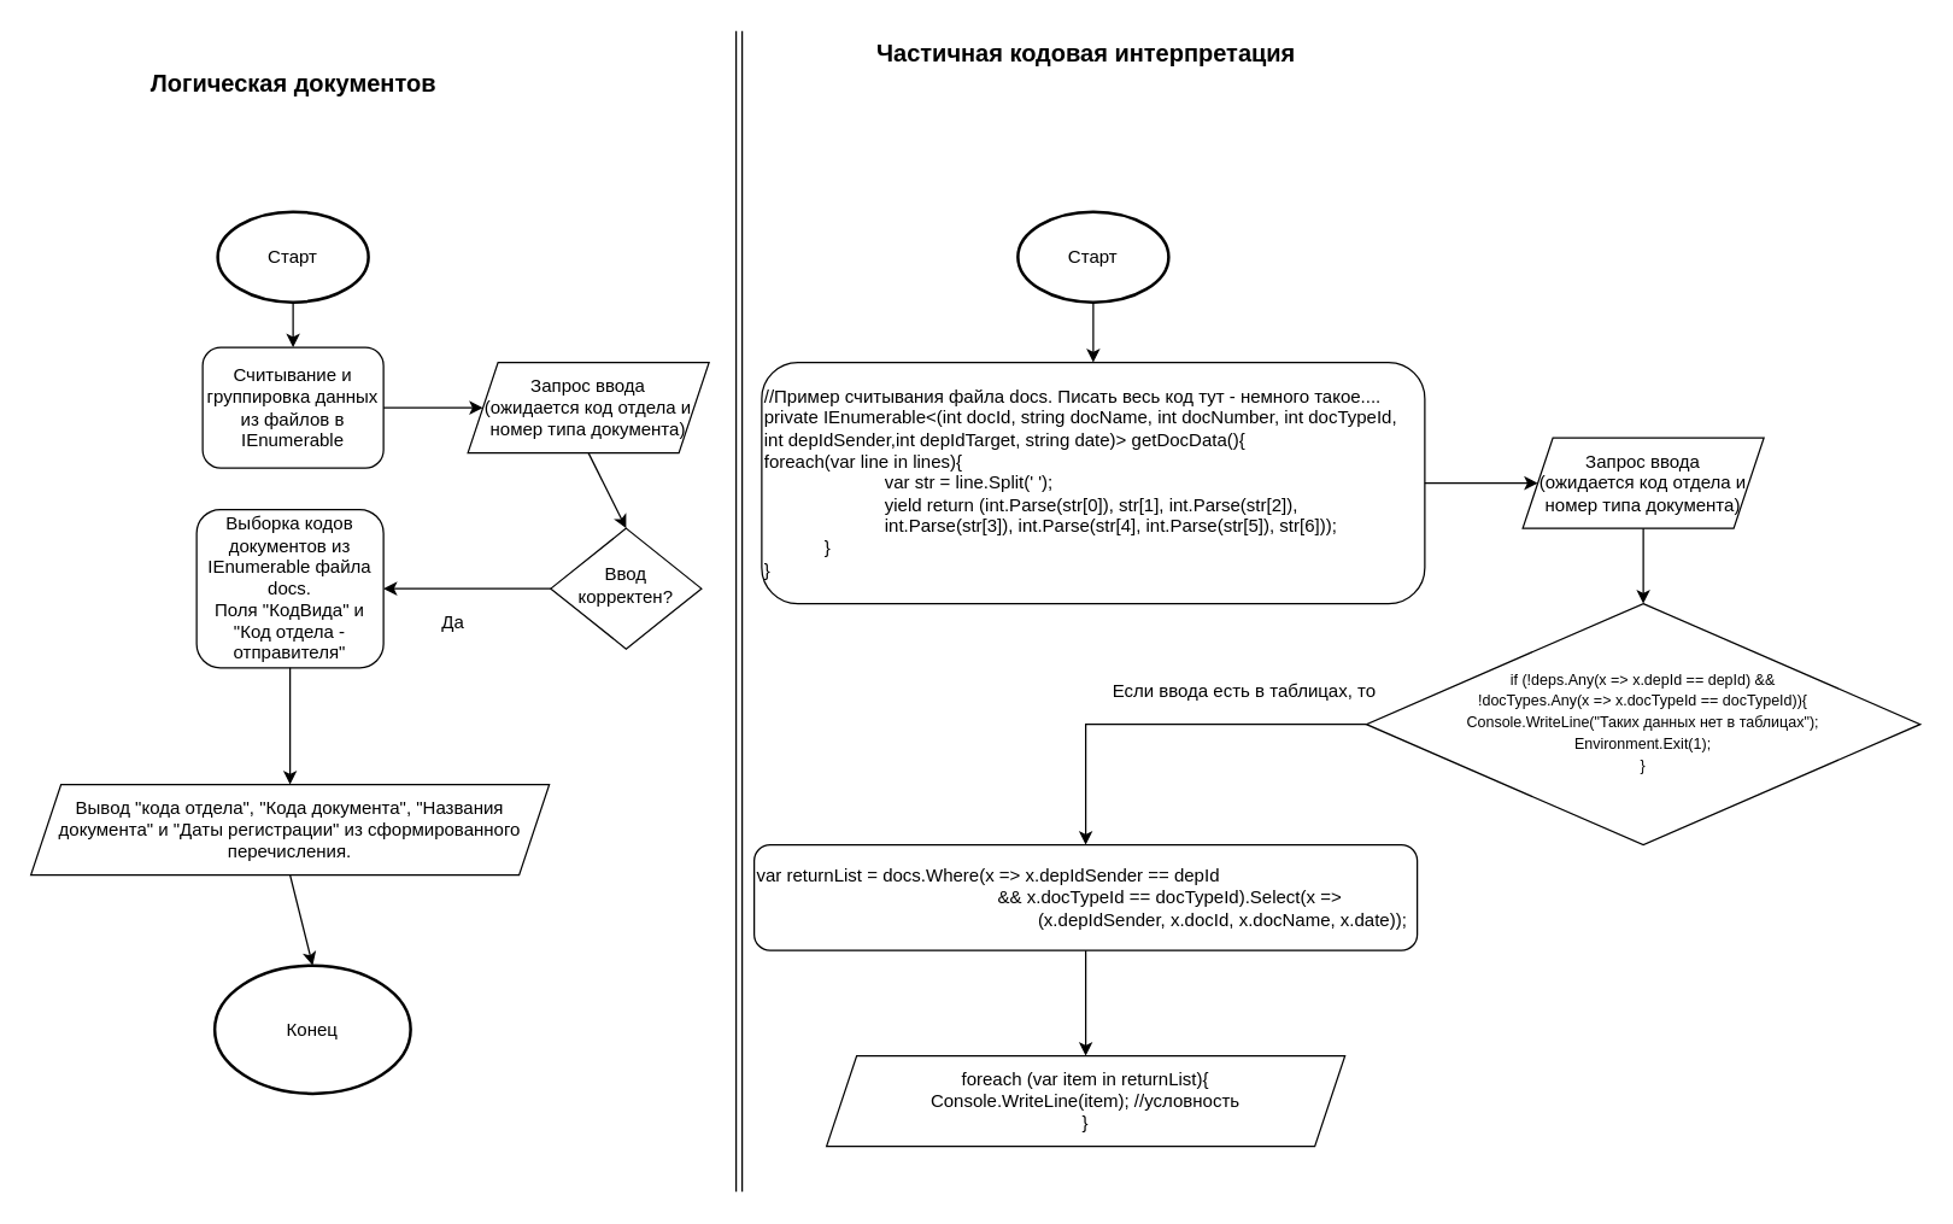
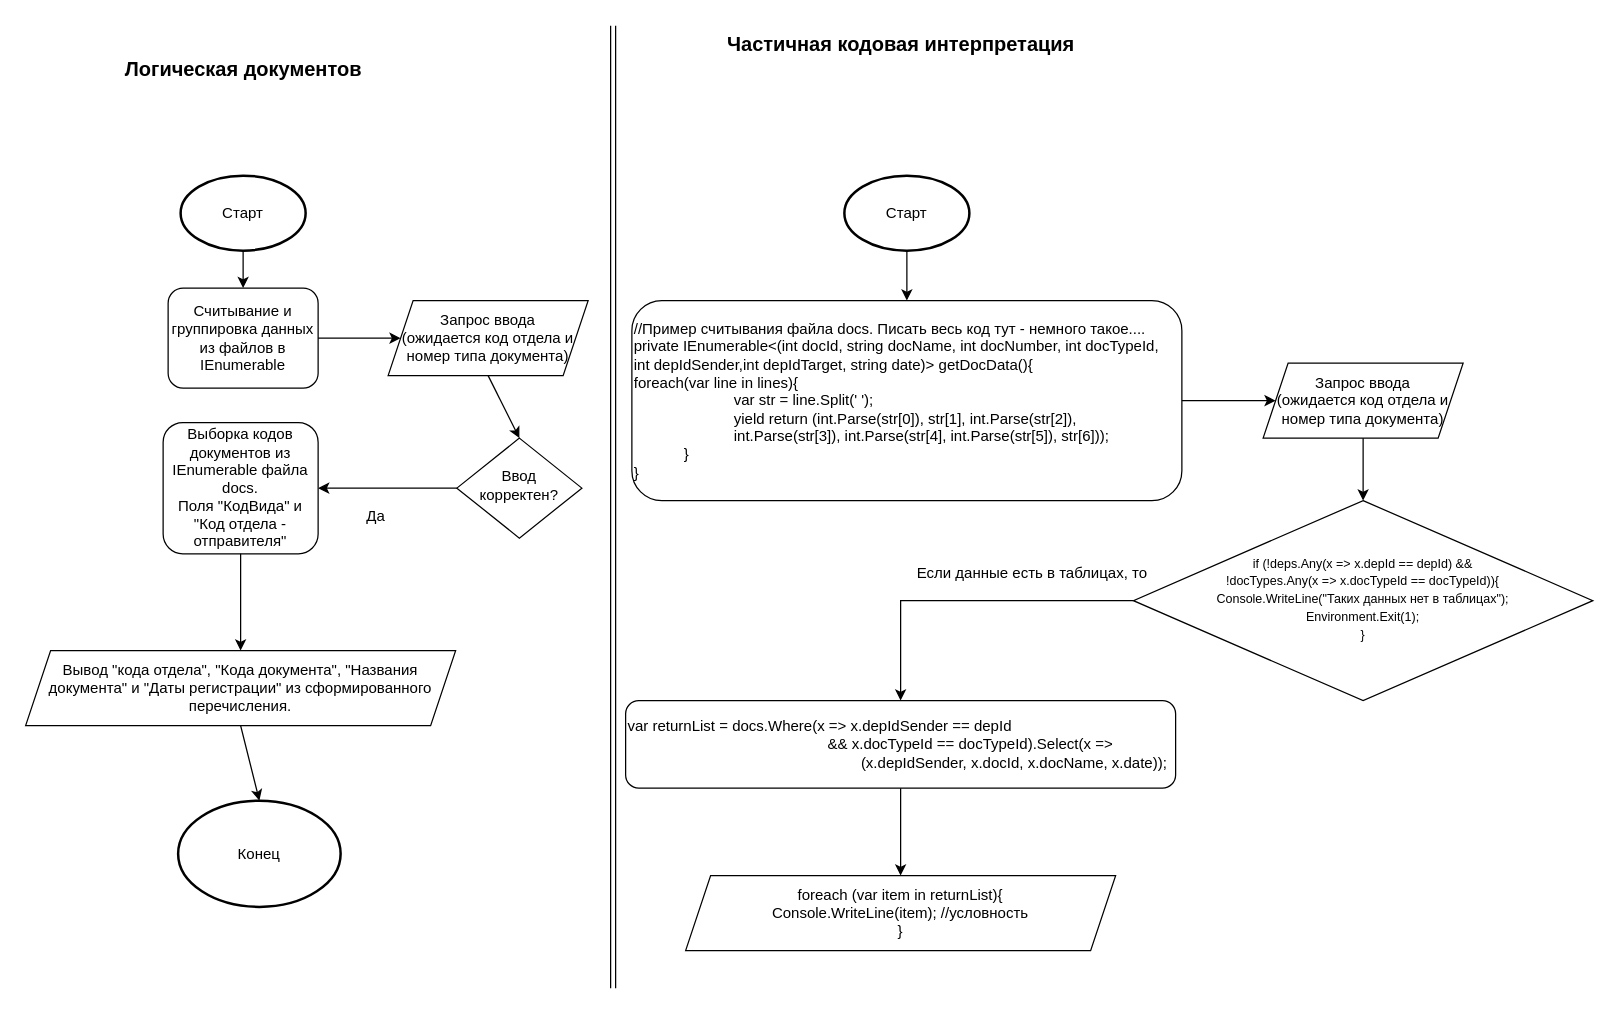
  <mxCell id="0" />
  <mxCell id="1" parent="0" />
  <mxCell id="2" value="Считывание и группировка данных из файлов в IEnumerable" style="rounded=1;whiteSpace=wrap;html=1;fontSize=12;glass=0;strokeWidth=1;shadow=0;" parent="1" vertex="1"><mxGeometry x="134" y="230" width="120" height="80" as="geometry" /></mxCell>
  <mxCell id="3" value="Старт" style="strokeWidth=2;html=1;shape=mxgraph.flowchart.start_1;whiteSpace=wrap;" vertex="1" parent="1"><mxGeometry x="144" y="140" width="100" height="60" as="geometry" /></mxCell>
  <mxCell id="4" value="" style="endArrow=classic;html=1;rounded=0;exitX=0.5;exitY=1;exitDx=0;exitDy=0;exitPerimeter=0;entryX=0.5;entryY=0;entryDx=0;entryDy=0;" edge="1" parent="1" source="3" target="2"><mxGeometry width="50" height="50" relative="1" as="geometry"><mxPoint x="170" y="540" as="sourcePoint" /><mxPoint x="260" y="300" as="targetPoint" /></mxGeometry></mxCell>
  <mxCell id="5" value="" style="endArrow=classic;html=1;rounded=0;exitX=1;exitY=0.5;exitDx=0;exitDy=0;entryX=0;entryY=0.5;entryDx=0;entryDy=0;" edge="1" parent="1" source="2" target="6"><mxGeometry width="50" height="50" relative="1" as="geometry"><mxPoint x="150" y="470" as="sourcePoint" /><mxPoint x="330" y="270" as="targetPoint" /></mxGeometry></mxCell>
  <mxCell id="6" value="Запрос ввода&lt;br&gt;(ожидается код отдела и номер типа документа)" style="shape=parallelogram;perimeter=parallelogramPerimeter;whiteSpace=wrap;html=1;fixedSize=1;" vertex="1" parent="1"><mxGeometry x="310" y="240" width="160" height="60" as="geometry" /></mxCell>
  <mxCell id="7" value="Ввод корректен?" style="rhombus;whiteSpace=wrap;html=1;shadow=0;fontFamily=Helvetica;fontSize=12;align=center;strokeWidth=1;spacing=6;spacingTop=-4;" vertex="1" parent="1"><mxGeometry x="365" y="350" width="100" height="80" as="geometry" /></mxCell>
  <mxCell id="8" value="" style="endArrow=classic;html=1;rounded=0;exitX=0.5;exitY=1;exitDx=0;exitDy=0;entryX=0.5;entryY=0;entryDx=0;entryDy=0;" edge="1" parent="1" source="6" target="7"><mxGeometry width="50" height="50" relative="1" as="geometry"><mxPoint x="190" y="470" as="sourcePoint" /><mxPoint x="240" y="420" as="targetPoint" /></mxGeometry></mxCell>
  <mxCell id="9" value="" style="endArrow=classic;html=1;rounded=0;exitX=0;exitY=0.5;exitDx=0;exitDy=0;entryX=1;entryY=0.5;entryDx=0;entryDy=0;" edge="1" parent="1" source="7" target="11"><mxGeometry width="50" height="50" relative="1" as="geometry"><mxPoint x="190" y="470" as="sourcePoint" /><mxPoint x="270" y="390" as="targetPoint" /></mxGeometry></mxCell>
  <mxCell id="10" value="Да" style="text;html=1;align=center;verticalAlign=middle;resizable=0;points=[];autosize=1;strokeColor=none;fillColor=none;" vertex="1" parent="1"><mxGeometry x="280" y="398" width="40" height="30" as="geometry" /></mxCell>
  <mxCell id="11" value="Выборка кодов документов из IEnumerable файла docs.&lt;br&gt;Поля &quot;КодВида&quot; и &quot;Код отдела - отправителя&quot;" style="rounded=1;whiteSpace=wrap;html=1;fontSize=12;glass=0;strokeWidth=1;shadow=0;" vertex="1" parent="1"><mxGeometry x="130" y="337.5" width="124" height="105" as="geometry" /></mxCell>
  <mxCell id="12" value="" style="endArrow=classic;html=1;rounded=0;exitX=0.5;exitY=1;exitDx=0;exitDy=0;entryX=0.5;entryY=0;entryDx=0;entryDy=0;" edge="1" parent="1" source="11" target="13"><mxGeometry width="50" height="50" relative="1" as="geometry"><mxPoint x="490" y="610" as="sourcePoint" /><mxPoint x="540" y="560" as="targetPoint" /></mxGeometry></mxCell>
  <mxCell id="13" value="Вывод &quot;кода отдела&quot;, &quot;Кода документа&quot;, &quot;Названия документа&quot; и &quot;Даты регистрации&quot; из сформированного перечисления." style="shape=parallelogram;perimeter=parallelogramPerimeter;whiteSpace=wrap;html=1;fixedSize=1;" vertex="1" parent="1"><mxGeometry x="20" y="520" width="344" height="60" as="geometry" /></mxCell>
  <mxCell id="14" value="Конец" style="strokeWidth=2;html=1;shape=mxgraph.flowchart.start_1;whiteSpace=wrap;" vertex="1" parent="1"><mxGeometry x="142" y="640" width="130" height="85" as="geometry" /></mxCell>
  <mxCell id="15" value="" style="endArrow=classic;html=1;rounded=0;exitX=0.5;exitY=1;exitDx=0;exitDy=0;entryX=0.5;entryY=0;entryDx=0;entryDy=0;entryPerimeter=0;" edge="1" parent="1" source="13" target="14"><mxGeometry width="50" height="50" relative="1" as="geometry"><mxPoint x="170" y="1050" as="sourcePoint" /><mxPoint x="260" y="630" as="targetPoint" /></mxGeometry></mxCell>
  <mxCell id="16" value="Старт" style="strokeWidth=2;html=1;shape=mxgraph.flowchart.start_1;whiteSpace=wrap;" vertex="1" parent="1"><mxGeometry x="675" y="140" width="100" height="60" as="geometry" /></mxCell>
  <mxCell id="17" value="" style="endArrow=classic;html=1;rounded=0;exitX=0.5;exitY=1;exitDx=0;exitDy=0;exitPerimeter=0;entryX=0.5;entryY=0;entryDx=0;entryDy=0;" edge="1" parent="1" source="16" target="18"><mxGeometry width="50" height="50" relative="1" as="geometry"><mxPoint x="793" y="288" as="sourcePoint" /><mxPoint x="725" y="240" as="targetPoint" /></mxGeometry></mxCell>
  <mxCell id="18" value="//Пример считывания файла docs. Писать весь код тут - немного такое....&lt;br&gt;private IEnumerable&amp;lt;(int docId, string docName, int docNumber, int docTypeId, &lt;br&gt;int depIdSender,int depIdTarget, string date)&amp;gt; getDocData(){&lt;br&gt;&lt;span style=&quot;background-color: initial;&quot;&gt;foreach(var line in lines){&lt;/span&gt;&lt;br&gt;&lt;blockquote style=&quot;margin: 0 0 0 40px; border: none; padding: 0px;&quot;&gt;&lt;blockquote style=&quot;margin: 0 0 0 40px; border: none; padding: 0px;&quot;&gt;var str = line.Split(' ');&lt;/blockquote&gt;&lt;blockquote style=&quot;margin: 0 0 0 40px; border: none; padding: 0px;&quot;&gt;yield return (int.Parse(str[0]), str[1], int.Parse(str[2]), &lt;br&gt;int.Parse(str[3]),&amp;nbsp;int.Parse(str[4],&amp;nbsp;&lt;span style=&quot;background-color: initial;&quot;&gt;int.Parse(str[5]), str[6]&lt;/span&gt;&lt;span style=&quot;background-color: initial;&quot;&gt;)&lt;/span&gt;&lt;span style=&quot;background-color: initial;&quot;&gt;);&lt;/span&gt;&lt;/blockquote&gt;&lt;/blockquote&gt;&lt;blockquote style=&quot;margin: 0 0 0 40px; border: none; padding: 0px;&quot;&gt;}&lt;/blockquote&gt;}" style="rounded=1;whiteSpace=wrap;html=1;fontSize=12;glass=0;strokeWidth=1;shadow=0;align=left;" vertex="1" parent="1"><mxGeometry x="505" y="240" width="440" height="160" as="geometry" /></mxCell>
  <mxCell id="19" value="Запрос ввода&lt;br&gt;(ожидается код отдела и номер типа документа)" style="shape=parallelogram;perimeter=parallelogramPerimeter;whiteSpace=wrap;html=1;fixedSize=1;" vertex="1" parent="1"><mxGeometry x="1010" y="290" width="160" height="60" as="geometry" /></mxCell>
  <mxCell id="20" value="" style="endArrow=classic;html=1;rounded=0;exitX=1;exitY=0.5;exitDx=0;exitDy=0;entryX=0;entryY=0.5;entryDx=0;entryDy=0;" edge="1" parent="1" source="18" target="19"><mxGeometry width="50" height="50" relative="1" as="geometry"><mxPoint x="980" y="310" as="sourcePoint" /><mxPoint x="1046" y="310" as="targetPoint" /></mxGeometry></mxCell>
  <mxCell id="21" value="" style="endArrow=classic;html=1;rounded=0;exitX=0.5;exitY=1;exitDx=0;exitDy=0;entryX=0.5;entryY=0;entryDx=0;entryDy=0;" edge="1" parent="1" source="19" target="22"><mxGeometry width="50" height="50" relative="1" as="geometry"><mxPoint x="1070" y="450" as="sourcePoint" /><mxPoint x="1170" y="390" as="targetPoint" /></mxGeometry></mxCell>
  <mxCell id="22" value="&lt;font style=&quot;font-size: 10px;&quot;&gt;if (!deps.Any(x =&amp;gt; x.depId == depId) &amp;amp;&amp;amp; &lt;br&gt;!docTypes.Any(x =&amp;gt; x.docTypeId&amp;nbsp;==&amp;nbsp;docTypeId)){&lt;br&gt;Console.WriteLine(&quot;Таких данных нет в таблицах&quot;);&lt;br&gt;Environment.Exit(1);&lt;br&gt;}&lt;/font&gt;" style="rhombus;whiteSpace=wrap;html=1;shadow=0;fontFamily=Helvetica;fontSize=12;align=center;strokeWidth=1;spacing=6;spacingTop=-4;" vertex="1" parent="1"><mxGeometry x="906.25" y="400" width="367.5" height="160" as="geometry" /></mxCell>
  <mxCell id="23" value="" style="endArrow=classic;html=1;rounded=0;exitX=0;exitY=0.5;exitDx=0;exitDy=0;entryX=0.5;entryY=0;entryDx=0;entryDy=0;" edge="1" parent="1" source="22" target="25"><mxGeometry width="50" height="50" relative="1" as="geometry"><mxPoint x="830" y="550" as="sourcePoint" /><mxPoint x="890" y="570" as="targetPoint" /><Array as="points"><mxPoint x="720" y="480" /></Array></mxGeometry></mxCell>
- <mxCell id="24" value="Если ввода есть в таблицах, то" style="text;html=1;align=center;verticalAlign=middle;resizable=0;points=[];autosize=1;strokeColor=none;fillColor=none;" vertex="1" parent="1"><mxGeometry x="720" y="442.5" width="210" height="30" as="geometry" /></mxCell>
+ <mxCell id="24" value="Если данные есть в таблицах, то" style="text;html=1;align=center;verticalAlign=middle;resizable=0;points=[];autosize=1;strokeColor=none;fillColor=none;" vertex="1" parent="1"><mxGeometry x="720" y="442.5" width="210" height="30" as="geometry" /></mxCell>
  <mxCell id="25" value="var returnList = docs.Where(x =&amp;gt; x.depIdSender == depId &lt;br&gt;&lt;span style=&quot;white-space: pre;&quot;&gt;&#09;&lt;/span&gt;&lt;span style=&quot;white-space: pre;&quot;&gt;&#09;&lt;/span&gt;&lt;span style=&quot;white-space: pre;&quot;&gt;&#09;&lt;/span&gt;&lt;span style=&quot;white-space: pre;&quot;&gt;&#09;&lt;/span&gt;&lt;span style=&quot;white-space: pre;&quot;&gt;&#09;&lt;/span&gt;&lt;span style=&quot;white-space: pre;&quot;&gt;&#09;&lt;/span&gt;&amp;amp;&amp;amp; x.docTypeId == docTypeId).Select(x =&amp;gt; &lt;span style=&quot;white-space: pre;&quot;&gt;&#09;&lt;/span&gt;&lt;span style=&quot;white-space: pre;&quot;&gt;&#09;&lt;/span&gt;&lt;span style=&quot;white-space: pre;&quot;&gt;&#09;&lt;/span&gt;&lt;span style=&quot;white-space: pre;&quot;&gt;&#09;&lt;/span&gt;&lt;span style=&quot;white-space: pre;&quot;&gt;&#09;&lt;/span&gt;&lt;span style=&quot;white-space: pre;&quot;&gt;&#09;&lt;/span&gt;&lt;span style=&quot;white-space: pre;&quot;&gt;&#09;&lt;/span&gt;(x.depIdSender, x.docId, x.docName, x.date));" style="rounded=1;whiteSpace=wrap;html=1;fontSize=12;glass=0;strokeWidth=1;shadow=0;align=left;" vertex="1" parent="1"><mxGeometry x="500" y="560" width="440" height="70" as="geometry" /></mxCell>
  <mxCell id="26" value="&lt;div style=&quot;&quot;&gt;&lt;span style=&quot;background-color: initial;&quot;&gt;foreach (var item in returnList){&lt;/span&gt;&lt;/div&gt;&lt;div style=&quot;&quot;&gt;Console.WriteLine(item); //условность&lt;/div&gt;&lt;div style=&quot;&quot;&gt;&lt;span style=&quot;background-color: initial;&quot;&gt;}&lt;/span&gt;&lt;/div&gt;" style="shape=parallelogram;perimeter=parallelogramPerimeter;whiteSpace=wrap;html=1;fixedSize=1;align=center;" vertex="1" parent="1"><mxGeometry x="548" y="700" width="344" height="60" as="geometry" /></mxCell>
  <mxCell id="27" value="" style="endArrow=classic;html=1;rounded=0;exitX=0.5;exitY=1;exitDx=0;exitDy=0;entryX=0.5;entryY=0;entryDx=0;entryDy=0;" edge="1" parent="1" source="25" target="26"><mxGeometry width="50" height="50" relative="1" as="geometry"><mxPoint x="340" y="670" as="sourcePoint" /><mxPoint x="390" y="620" as="targetPoint" /></mxGeometry></mxCell>
  <mxCell id="28" value="" style="shape=link;html=1;rounded=0;" edge="1" parent="1"><mxGeometry width="100" relative="1" as="geometry"><mxPoint x="490" y="790" as="sourcePoint" /><mxPoint x="490" y="20" as="targetPoint" /></mxGeometry></mxCell>
  <mxCell id="29" value="&lt;font style=&quot;font-size: 16px;&quot;&gt;&lt;b&gt;Логическая документов&lt;/b&gt;&lt;/font&gt;" style="text;html=1;align=center;verticalAlign=middle;resizable=0;points=[];autosize=1;strokeColor=none;fillColor=none;" vertex="1" parent="1"><mxGeometry x="74" y="40" width="240" height="30" as="geometry" /></mxCell>
  <mxCell id="30" value="&lt;font style=&quot;font-size: 16px;&quot;&gt;&lt;b&gt;Частичная кодовая интерпретация&lt;/b&gt;&lt;/font&gt;" style="text;html=1;align=center;verticalAlign=middle;resizable=0;points=[];autosize=1;strokeColor=none;fillColor=none;" vertex="1" parent="1"><mxGeometry x="570" y="20" width="300" height="30" as="geometry" /></mxCell>
